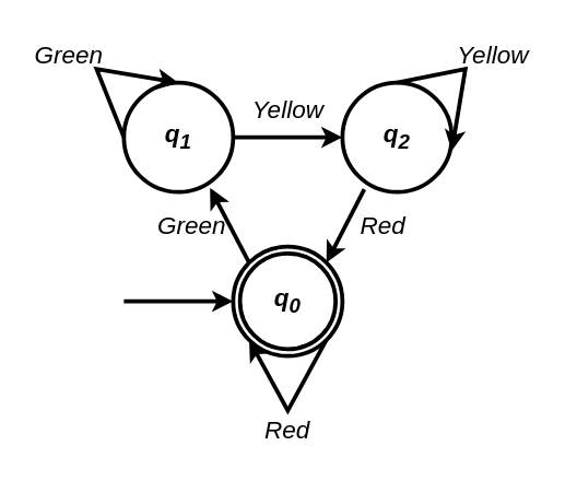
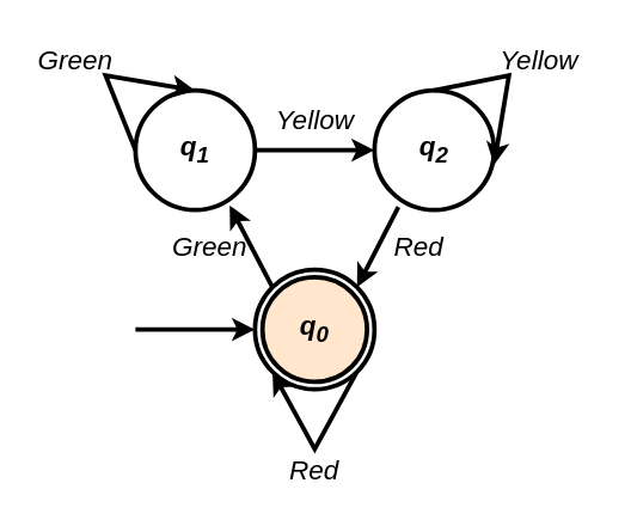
  <mxCell id="0" />
  <mxCell id="1" parent="0" />
  <mxCell id="2" value="&lt;font style=&quot;font-size: 18px;&quot;&gt;&lt;i&gt;Yellow&lt;/i&gt;&lt;/font&gt;" style="text;html=1;align=center;verticalAlign=middle;resizable=0;points=[];autosize=1;strokeColor=none;fillColor=none;fontColor=#000000;" parent="1" vertex="1"><mxGeometry x="170" y="60" width="80" height="40" as="geometry" /></mxCell>
  <mxCell id="3" value="" style="ellipse;whiteSpace=wrap;html=1;aspect=fixed;" parent="1" vertex="1"><mxGeometry x="170" y="180" width="80" height="80" as="geometry" /></mxCell>
  <mxCell id="4" value="" style="ellipse;whiteSpace=wrap;html=1;aspect=fixed;strokeWidth=3;strokeColor=#000000;fontColor=#000000;" parent="1" vertex="1"><mxGeometry x="170" y="180" width="80" height="80" as="geometry" /></mxCell>
  <mxCell id="5" value="&lt;i&gt;q&lt;sub&gt;2&lt;/sub&gt;&lt;/i&gt;" style="ellipse;whiteSpace=wrap;html=1;aspect=fixed;" parent="1" vertex="1"><mxGeometry x="250" y="60" width="80" height="80" as="geometry" /></mxCell>
  <mxCell id="6" value="&lt;i&gt;q&lt;sub&gt;1&lt;/sub&gt;&lt;/i&gt;" style="ellipse;whiteSpace=wrap;html=1;aspect=fixed;" parent="1" vertex="1"><mxGeometry x="90" y="60" width="80" height="80" as="geometry" /></mxCell>
  <mxCell id="7" value="" style="endArrow=classic;html=1;rounded=0;entryX=0.788;entryY=0.963;entryDx=0;entryDy=0;entryPerimeter=0;exitX=0;exitY=0;exitDx=0;exitDy=0;strokeWidth=3;strokeColor=#000000;" parent="1" source="4" target="6" edge="1"><mxGeometry width="50" height="50" relative="1" as="geometry"><mxPoint x="210" y="240" as="sourcePoint" /><mxPoint x="260" y="190" as="targetPoint" /></mxGeometry></mxCell>
  <mxCell id="8" value="" style="endArrow=classic;html=1;rounded=0;exitX=1;exitY=0.5;exitDx=0;exitDy=0;entryX=0;entryY=0.5;entryDx=0;entryDy=0;strokeWidth=3;strokeColor=#000000;" parent="1" source="6" target="5" edge="1"><mxGeometry width="50" height="50" relative="1" as="geometry"><mxPoint x="210" y="240" as="sourcePoint" /><mxPoint x="260" y="190" as="targetPoint" /></mxGeometry></mxCell>
  <mxCell id="9" value="" style="endArrow=classic;html=1;rounded=0;exitX=0.2;exitY=0.975;exitDx=0;exitDy=0;exitPerimeter=0;entryX=1;entryY=0;entryDx=0;entryDy=0;strokeColor=#000000;strokeWidth=3;" parent="1" source="5" target="4" edge="1"><mxGeometry width="50" height="50" relative="1" as="geometry"><mxPoint x="210" y="240" as="sourcePoint" /><mxPoint x="260" y="190" as="targetPoint" /></mxGeometry></mxCell>
  <mxCell id="10" value="&lt;font style=&quot;font-size: 18px;&quot;&gt;&lt;i&gt;Red&lt;/i&gt;&lt;/font&gt;" style="text;html=1;strokeColor=none;fillColor=none;align=center;verticalAlign=middle;whiteSpace=wrap;rounded=0;fontColor=#000000;" parent="1" vertex="1"><mxGeometry x="250" y="150" width="60" height="30" as="geometry" /></mxCell>
  <mxCell id="11" value="&lt;font style=&quot;font-size: 18px;&quot;&gt;&lt;i&gt;Green&lt;/i&gt;&lt;/font&gt;" style="text;html=1;strokeColor=none;fillColor=none;align=center;verticalAlign=middle;whiteSpace=wrap;rounded=0;fontColor=#000000;" parent="1" vertex="1"><mxGeometry x="110" y="150" width="60" height="30" as="geometry" /></mxCell>
- <mxCell id="12" value="&lt;b&gt;&lt;font style=&quot;font-size: 18px;&quot;&gt;&lt;i&gt;q&lt;sub&gt;0&lt;/sub&gt;&lt;/i&gt;&lt;/font&gt;&lt;/b&gt;" style="ellipse;whiteSpace=wrap;html=1;aspect=fixed;strokeWidth=3;" parent="1" vertex="1"><mxGeometry x="175" y="185" width="70" height="70" as="geometry" /></mxCell>
+ <mxCell id="12" value="&lt;b&gt;&lt;font style=&quot;font-size: 18px;&quot;&gt;&lt;i&gt;q&lt;sub&gt;0&lt;/sub&gt;&lt;/i&gt;&lt;/font&gt;&lt;/b&gt;" style="ellipse;whiteSpace=wrap;html=1;aspect=fixed;strokeWidth=3;fillColor=#ffe6cc;" parent="1" vertex="1"><mxGeometry x="175" y="185" width="70" height="70" as="geometry" /></mxCell>
  <mxCell id="13" value="" style="endArrow=classic;html=1;rounded=0;exitX=1;exitY=1;exitDx=0;exitDy=0;entryX=0;entryY=1;entryDx=0;entryDy=0;strokeWidth=3;strokeColor=#000000;" parent="1" source="4" target="3" edge="1"><mxGeometry width="50" height="50" relative="1" as="geometry"><mxPoint x="450" y="320" as="sourcePoint" /><mxPoint x="150" y="340" as="targetPoint" /><Array as="points"><mxPoint x="210" y="300" /></Array></mxGeometry></mxCell>
  <mxCell id="14" value="&lt;b&gt;&lt;font style=&quot;font-size: 18px;&quot;&gt;&lt;i&gt;q&lt;sub&gt;2&lt;/sub&gt;&lt;/i&gt;&lt;/font&gt;&lt;/b&gt;" style="ellipse;whiteSpace=wrap;html=1;aspect=fixed;strokeWidth=3;strokeColor=#000000;" parent="1" vertex="1"><mxGeometry x="250" y="60" width="80" height="80" as="geometry" /></mxCell>
  <mxCell id="15" value="&lt;b&gt;&lt;font style=&quot;font-size: 18px;&quot;&gt;&lt;i&gt;q&lt;sub&gt;1&lt;/sub&gt;&lt;/i&gt;&lt;/font&gt;&lt;/b&gt;" style="ellipse;whiteSpace=wrap;html=1;aspect=fixed;strokeWidth=3;strokeColor=#000000;" parent="1" vertex="1"><mxGeometry x="90" y="60" width="80" height="80" as="geometry" /></mxCell>
  <mxCell id="16" value="" style="endArrow=classic;html=1;rounded=0;exitX=0.5;exitY=0;exitDx=0;exitDy=0;strokeWidth=3;strokeColor=#000000;" parent="1" source="14" edge="1"><mxGeometry width="50" height="50" relative="1" as="geometry"><mxPoint x="450" y="320" as="sourcePoint" /><mxPoint x="330" y="110" as="targetPoint" /><Array as="points"><mxPoint x="340" y="50" /></Array></mxGeometry></mxCell>
  <mxCell id="17" value="" style="endArrow=classic;html=1;rounded=0;entryX=0.5;entryY=0;entryDx=0;entryDy=0;exitX=0;exitY=0.5;exitDx=0;exitDy=0;strokeWidth=3;strokeColor=#000000;" parent="1" source="15" target="15" edge="1"><mxGeometry width="50" height="50" relative="1" as="geometry"><mxPoint x="180" y="200" as="sourcePoint" /><mxPoint x="230" y="150" as="targetPoint" /><Array as="points"><mxPoint x="70" y="50" /></Array></mxGeometry></mxCell>
  <mxCell id="18" value="&lt;font style=&quot;font-size: 18px;&quot;&gt;&lt;i&gt;Red&lt;/i&gt;&lt;/font&gt;" style="text;html=1;strokeColor=none;fillColor=none;align=center;verticalAlign=middle;whiteSpace=wrap;rounded=0;fontColor=#000000;" parent="1" vertex="1"><mxGeometry x="180" y="300" width="60" height="30" as="geometry" /></mxCell>
  <mxCell id="19" value="&lt;font style=&quot;font-size: 18px;&quot;&gt;&lt;i&gt;Green&lt;/i&gt;&lt;/font&gt;" style="text;html=1;strokeColor=none;fillColor=none;align=center;verticalAlign=middle;whiteSpace=wrap;rounded=0;fontColor=#000000;" parent="1" vertex="1"><mxGeometry x="20" y="25" width="60" height="30" as="geometry" /></mxCell>
  <mxCell id="20" value="&lt;font style=&quot;font-size: 18px;&quot;&gt;&lt;i&gt;Yellow&lt;/i&gt;&lt;/font&gt;" style="text;html=1;align=center;verticalAlign=middle;resizable=0;points=[];autosize=1;strokeColor=none;fillColor=none;fontColor=#000000;" parent="1" vertex="1"><mxGeometry x="320" y="20" width="80" height="40" as="geometry" /></mxCell>
  <mxCell id="21" value="" style="endArrow=classic;html=1;rounded=0;strokeColor=#000000;strokeWidth=3;fontSize=18;fontColor=#000000;" parent="1" edge="1"><mxGeometry width="50" height="50" relative="1" as="geometry"><mxPoint x="90" y="220" as="sourcePoint" /><mxPoint x="170" y="220" as="targetPoint" /></mxGeometry></mxCell>
